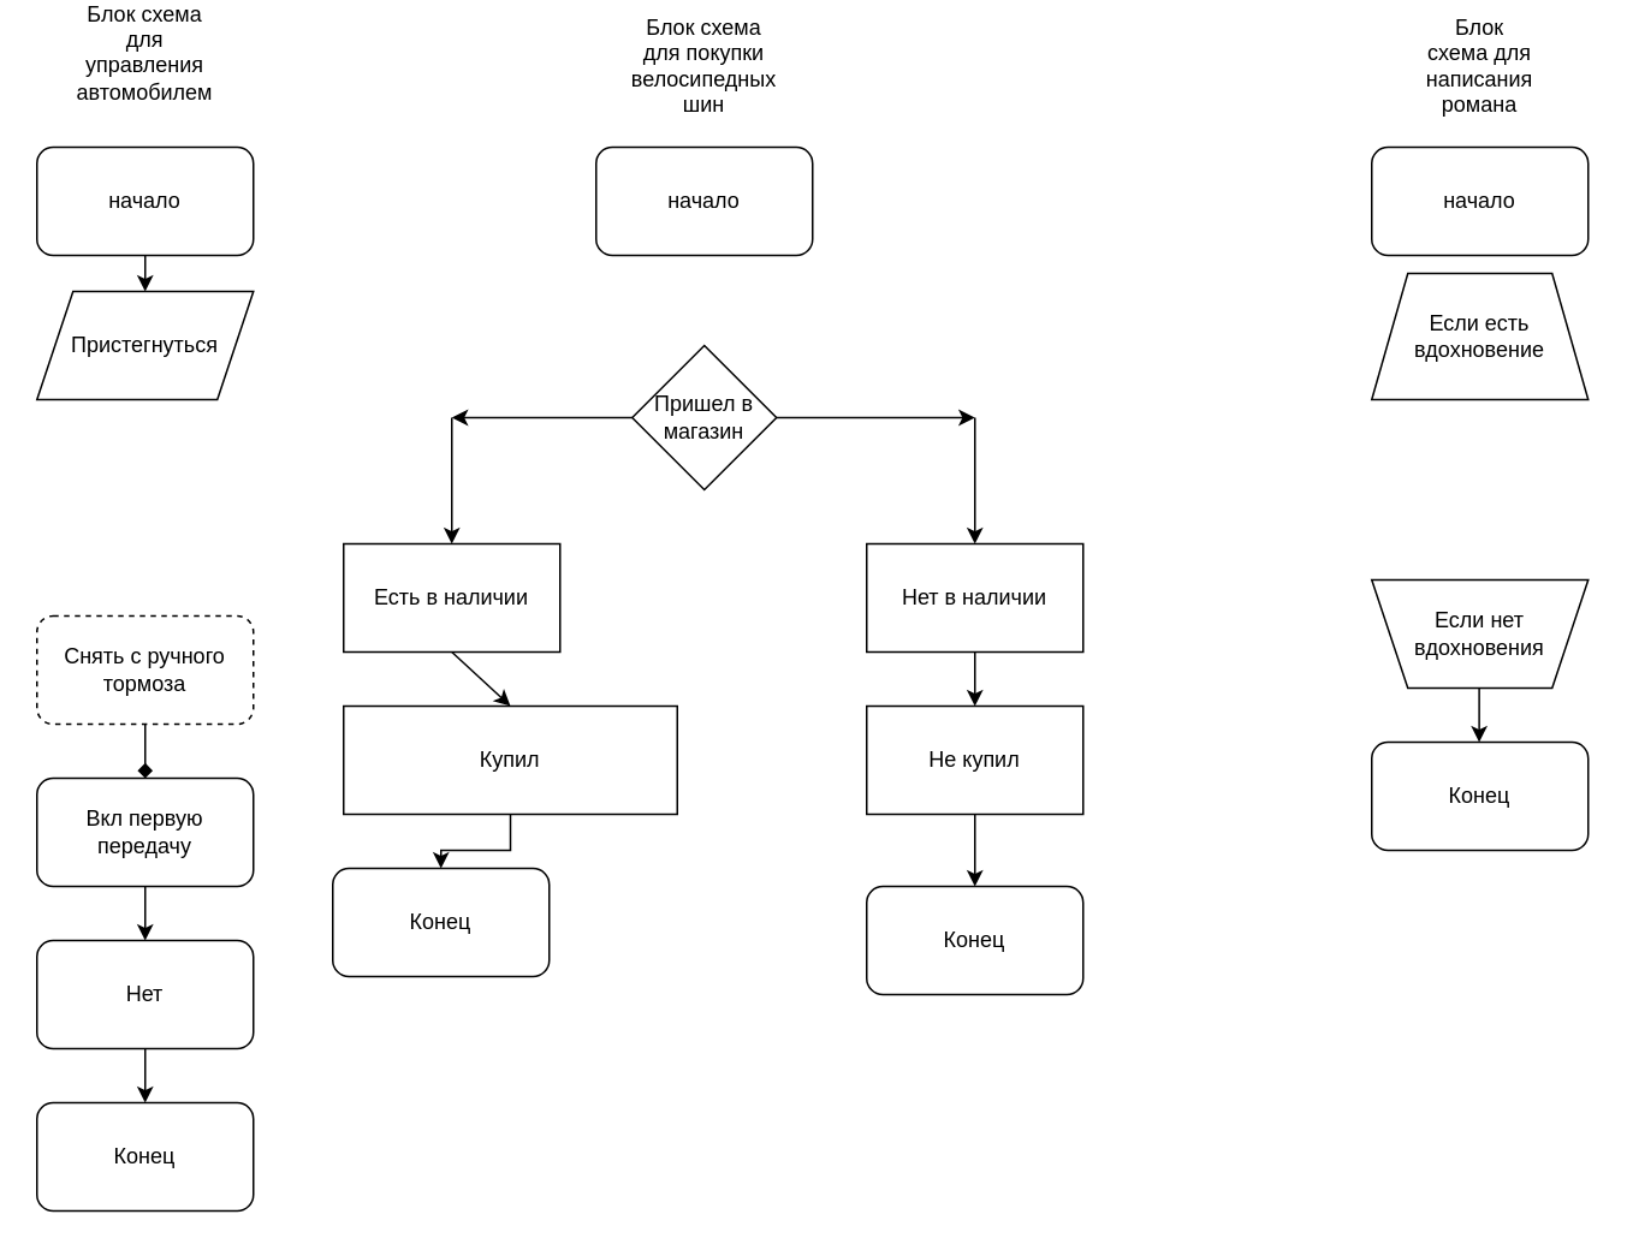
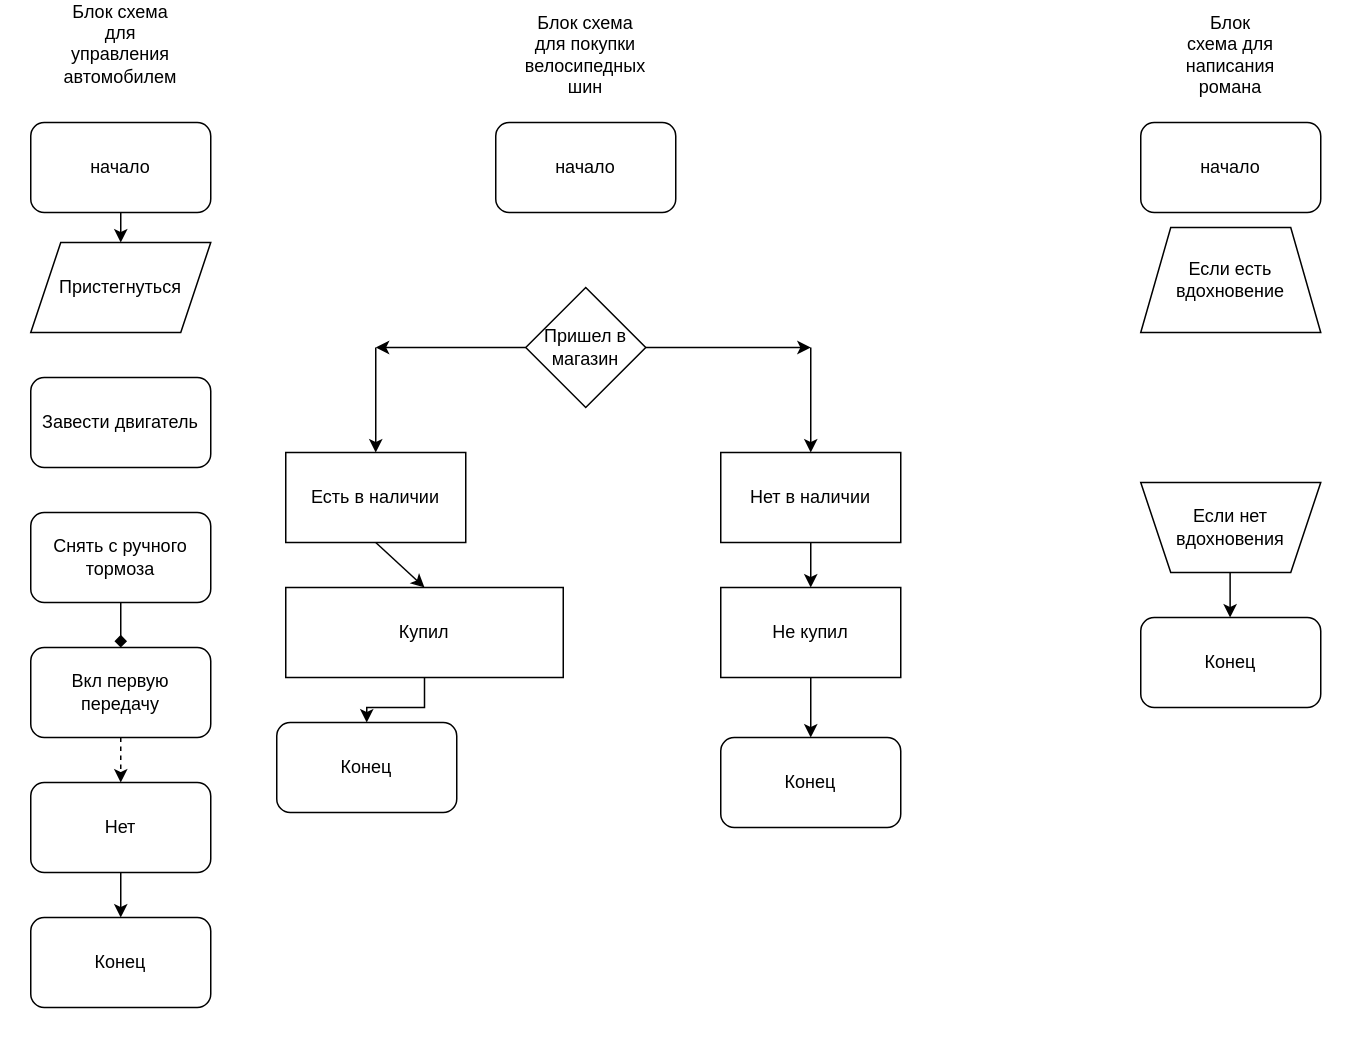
  <mxCell id="0" />
  <mxCell id="1" parent="0" />
  <mxCell id="2" value="Блок схема для управления автомобилем&lt;div&gt;&lt;br&gt;&lt;/div&gt;" style="text;html=1;align=center;verticalAlign=middle;whiteSpace=wrap;rounded=0;" vertex="1" parent="1"><mxGeometry x="50" y="20" width="60" height="30" as="geometry" /></mxCell>
  <mxCell id="3" value="начало" style="rounded=1;whiteSpace=wrap;html=1;" vertex="1" parent="1"><mxGeometry x="20" y="80" width="120" height="60" as="geometry" /></mxCell>
- <mxCell id="5" value="Снять с ручного тормоза" style="rounded=1;whiteSpace=wrap;html=1;dashed=1;" vertex="1" parent="1"><mxGeometry x="20" y="340" width="120" height="60" as="geometry" /></mxCell>
+ <mxCell id="4" value="Завести двигатель" style="rounded=1;whiteSpace=wrap;html=1;" vertex="1" parent="1"><mxGeometry x="20" y="250" width="120" height="60" as="geometry" /></mxCell>
+ <mxCell id="5" value="Снять с ручного тормоза" style="rounded=1;whiteSpace=wrap;html=1;" vertex="1" parent="1"><mxGeometry x="20" y="340" width="120" height="60" as="geometry" /></mxCell>
  <mxCell id="6" value="Вкл первую передачу" style="rounded=1;whiteSpace=wrap;html=1;" vertex="1" parent="1"><mxGeometry x="20" y="430" width="120" height="60" as="geometry" /></mxCell>
  <mxCell id="7" value="Нет" style="rounded=1;whiteSpace=wrap;html=1;" vertex="1" parent="1"><mxGeometry x="20" y="520" width="120" height="60" as="geometry" /></mxCell>
  <mxCell id="8" value="Пристегнуться" style="shape=parallelogram;perimeter=parallelogramPerimeter;whiteSpace=wrap;html=1;fixedSize=1;" vertex="1" parent="1"><mxGeometry x="20" y="160" width="120" height="60" as="geometry" /></mxCell>
  <mxCell id="9" value="Конец" style="rounded=1;whiteSpace=wrap;html=1;" vertex="1" parent="1"><mxGeometry x="20" y="610" width="120" height="60" as="geometry" /></mxCell>
  <mxCell id="10" value="" style="endArrow=classic;html=1;rounded=0;entryX=0.5;entryY=0;entryDx=0;entryDy=0;" edge="1" parent="1" target="8"><mxGeometry width="50" height="50" relative="1" as="geometry"><mxPoint x="80" y="140" as="sourcePoint" /><mxPoint x="130" y="90" as="targetPoint" /></mxGeometry></mxCell>
  <mxCell id="11" value="" style="endArrow=diamond;html=1;rounded=0;exitX=0.5;exitY=1;exitDx=0;exitDy=0;entryX=0.5;entryY=0;entryDx=0;entryDy=0;" edge="1" parent="1" source="5" target="6"><mxGeometry width="50" height="50" relative="1" as="geometry"><mxPoint x="200" y="440" as="sourcePoint" /><mxPoint x="250" y="390" as="targetPoint" /></mxGeometry></mxCell>
- <mxCell id="12" value="" style="endArrow=classic;html=1;rounded=0;exitX=0.5;exitY=1;exitDx=0;exitDy=0;entryX=0.5;entryY=0;entryDx=0;entryDy=0;" edge="1" parent="1" source="6" target="7"><mxGeometry width="50" height="50" relative="1" as="geometry"><mxPoint x="200" y="440" as="sourcePoint" /><mxPoint x="250" y="390" as="targetPoint" /></mxGeometry></mxCell>
+ <mxCell id="12" value="" style="endArrow=classic;html=1;rounded=0;exitX=0.5;exitY=1;exitDx=0;exitDy=0;entryX=0.5;entryY=0;entryDx=0;entryDy=0;dashed=1;" edge="1" parent="1" source="6" target="7"><mxGeometry width="50" height="50" relative="1" as="geometry"><mxPoint x="200" y="440" as="sourcePoint" /><mxPoint x="250" y="390" as="targetPoint" /></mxGeometry></mxCell>
  <mxCell id="13" value="" style="endArrow=classic;html=1;rounded=0;exitX=0.5;exitY=1;exitDx=0;exitDy=0;entryX=0.5;entryY=0;entryDx=0;entryDy=0;" edge="1" parent="1" source="7" target="9"><mxGeometry width="50" height="50" relative="1" as="geometry"><mxPoint x="200" y="440" as="sourcePoint" /><mxPoint x="250" y="390" as="targetPoint" /></mxGeometry></mxCell>
  <mxCell id="14" value="Пришел в магазин" style="rhombus;whiteSpace=wrap;html=1;" vertex="1" parent="1"><mxGeometry x="350" y="190" width="80" height="80" as="geometry" /></mxCell>
  <mxCell id="15" value="Блок схема для покупки велосипедных шин" style="text;html=1;align=center;verticalAlign=middle;whiteSpace=wrap;rounded=0;" vertex="1" parent="1"><mxGeometry x="360" y="20" width="60" height="30" as="geometry" /></mxCell>
  <mxCell id="16" value="начало" style="rounded=1;whiteSpace=wrap;html=1;" vertex="1" parent="1"><mxGeometry x="330" y="80" width="120" height="60" as="geometry" /></mxCell>
  <mxCell id="17" value="" style="endArrow=classic;html=1;rounded=0;" edge="1" parent="1"><mxGeometry width="50" height="50" relative="1" as="geometry"><mxPoint x="250" y="230" as="sourcePoint" /><mxPoint x="250" y="300" as="targetPoint" /></mxGeometry></mxCell>
  <mxCell id="18" value="" style="endArrow=classic;html=1;rounded=0;" edge="1" parent="1" source="14"><mxGeometry width="50" height="50" relative="1" as="geometry"><mxPoint x="200" y="280" as="sourcePoint" /><mxPoint x="250" y="230" as="targetPoint" /><Array as="points"><mxPoint x="300" y="230" /></Array></mxGeometry></mxCell>
  <mxCell id="19" value="" style="endArrow=classic;html=1;rounded=0;exitX=1;exitY=0.5;exitDx=0;exitDy=0;" edge="1" parent="1" source="14"><mxGeometry width="50" height="50" relative="1" as="geometry"><mxPoint x="200" y="280" as="sourcePoint" /><mxPoint x="540" y="230" as="targetPoint" /></mxGeometry></mxCell>
  <mxCell id="20" value="" style="endArrow=classic;html=1;rounded=0;" edge="1" parent="1"><mxGeometry width="50" height="50" relative="1" as="geometry"><mxPoint x="540" y="230" as="sourcePoint" /><mxPoint x="540" y="300" as="targetPoint" /></mxGeometry></mxCell>
  <mxCell id="21" value="Есть в наличии" style="rounded=0;whiteSpace=wrap;html=1;" vertex="1" parent="1"><mxGeometry x="190" y="300" width="120" height="60" as="geometry" /></mxCell>
  <mxCell id="22" value="Нет в наличии" style="rounded=0;whiteSpace=wrap;html=1;" vertex="1" parent="1"><mxGeometry x="480" y="300" width="120" height="60" as="geometry" /></mxCell>
  <mxCell id="23" value="" style="edgeStyle=orthogonalEdgeStyle;rounded=0;orthogonalLoop=1;jettySize=auto;html=1;" edge="1" parent="1" source="24" target="34"><mxGeometry relative="1" as="geometry" /></mxCell>
  <mxCell id="24" value="Купил" style="rounded=0;whiteSpace=wrap;html=1;" vertex="1" parent="1"><mxGeometry x="190" y="390" width="185" height="60" as="geometry" /></mxCell>
  <mxCell id="25" value="" style="edgeStyle=orthogonalEdgeStyle;rounded=0;orthogonalLoop=1;jettySize=auto;html=1;" edge="1" parent="1" source="26" target="33"><mxGeometry relative="1" as="geometry" /></mxCell>
  <mxCell id="26" value="Не купил" style="rounded=0;whiteSpace=wrap;html=1;" vertex="1" parent="1"><mxGeometry x="480" y="390" width="120" height="60" as="geometry" /></mxCell>
  <mxCell id="27" value="начало" style="rounded=1;whiteSpace=wrap;html=1;" vertex="1" parent="1"><mxGeometry x="760" y="80" width="120" height="60" as="geometry" /></mxCell>
  <mxCell id="28" value="Блок схема для написания романа" style="text;html=1;align=center;verticalAlign=middle;whiteSpace=wrap;rounded=0;" vertex="1" parent="1"><mxGeometry x="790" y="20" width="60" height="30" as="geometry" /></mxCell>
  <mxCell id="29" value="Если есть вдохновение" style="shape=trapezoid;perimeter=trapezoidPerimeter;whiteSpace=wrap;html=1;fixedSize=1;" vertex="1" parent="1"><mxGeometry x="760" y="150" width="120" height="70" as="geometry" /></mxCell>
  <mxCell id="30" value="Если нет вдохновения" style="shape=trapezoid;perimeter=trapezoidPerimeter;whiteSpace=wrap;html=1;fixedSize=1;direction=west;" vertex="1" parent="1"><mxGeometry x="760" y="320" width="120" height="60" as="geometry" /></mxCell>
  <mxCell id="31" value="" style="endArrow=classic;html=1;rounded=0;" edge="1" parent="1" target="26"><mxGeometry width="50" height="50" relative="1" as="geometry"><mxPoint x="540" y="360" as="sourcePoint" /><mxPoint x="590" y="310" as="targetPoint" /></mxGeometry></mxCell>
  <mxCell id="32" value="" style="endArrow=classic;html=1;rounded=0;entryX=0.5;entryY=0;entryDx=0;entryDy=0;" edge="1" parent="1" target="24"><mxGeometry width="50" height="50" relative="1" as="geometry"><mxPoint x="250" y="360" as="sourcePoint" /><mxPoint x="300" y="310" as="targetPoint" /></mxGeometry></mxCell>
  <mxCell id="33" value="Конец" style="rounded=1;whiteSpace=wrap;html=1;" vertex="1" parent="1"><mxGeometry x="480" y="490" width="120" height="60" as="geometry" /></mxCell>
  <mxCell id="34" value="Конец" style="rounded=1;whiteSpace=wrap;html=1;" vertex="1" parent="1"><mxGeometry x="184" y="480" width="120" height="60" as="geometry" /></mxCell>
  <mxCell id="35" value="" style="edgeStyle=orthogonalEdgeStyle;rounded=0;orthogonalLoop=1;jettySize=auto;html=1;" edge="1" parent="1"><mxGeometry relative="1" as="geometry"><mxPoint x="819.58" y="380" as="sourcePoint" /><mxPoint x="819.58" y="410" as="targetPoint" /></mxGeometry></mxCell>
  <mxCell id="36" value="Конец" style="rounded=1;whiteSpace=wrap;html=1;" vertex="1" parent="1"><mxGeometry x="760" y="410" width="120" height="60" as="geometry" /></mxCell>
